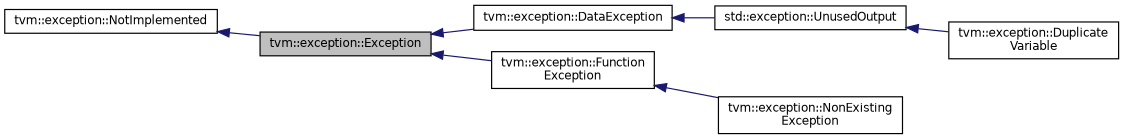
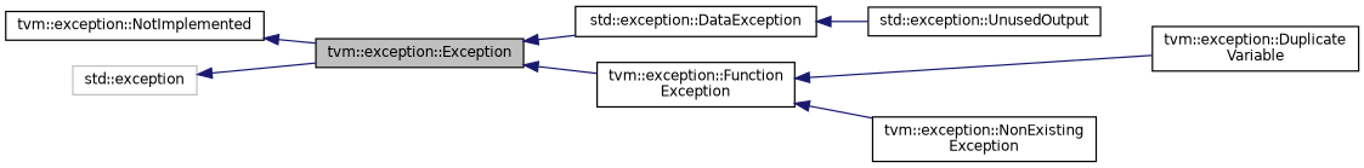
  digraph {
    rankdir=LR
    node [color=black fillcolor=white fontname=Helvetica fontsize=10 shape=record style=filled]
    edge [color=midnightblue dir=back fontname=Helvetica fontsize=10 labelfontname=Helvetica labelfontsize=10 style=solid]
    n1 [fillcolor=grey75 fontcolor=black height=0.2 label="tvm::exception::Exception" width=0.4]
-   n2 [height=0.2 label="tvm::exception::DataException" width=0.4]
+   n2 [height=0.2 label="std::exception::DataException" width=0.4]
    n3 [height=0.2 label="tvm::exception::Function\lException" width=0.4]
    n4 [height=0.2 label="std::exception::UnusedOutput" width=0.4]
    n5 [height=0.2 label="tvm::exception::Duplicate\lVariable" width=0.4]
    n6 [height=0.2 label="tvm::exception::NonExisting\lException" width=0.4]
    n7 [height=0.2 label="tvm::exception::NotImplemented" width=0.4]
+   n8 [color=grey75 height=0.2 label="std::exception" width=0.4]
    n1 -> n2
    n1 -> n3
    n2 -> n4
-   n4 -> n5
+   n3 -> n5
    n3 -> n6
    n7 -> n1
+   n8 -> n1
  }
